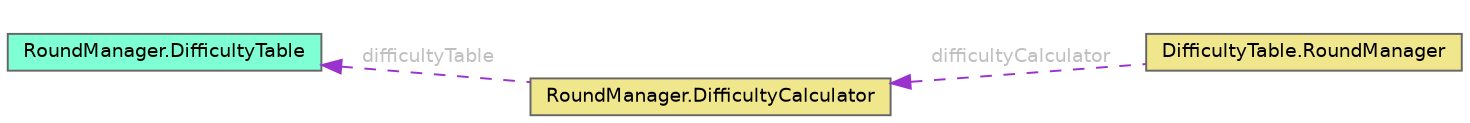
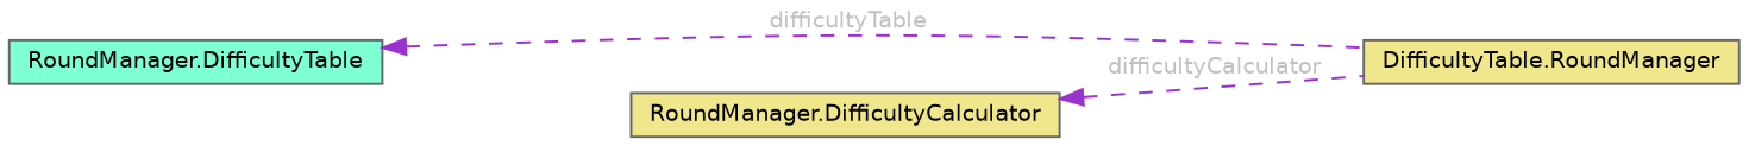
  digraph {
    rankdir=LR
    node [color=gray40 fillcolor=khaki fontname=Helvetica fontsize=10 shape=box style=filled]
    edge [color=darkorchid3 dir=back fontcolor=grey fontname=Helvetica fontsize=10 labelfontname=Helvetica labelfontsize=10 style=dashed]
    n1 [fontcolor=black height=0.2 label="DifficultyTable.RoundManager" width=0.4]
    n2 [height=0.2 label="RoundManager.DifficultyCalculator" width=0.4]
    n3 [fillcolor=aquamarine height=0.2 label="RoundManager.DifficultyTable" width=0.4]
    n2 -> n1 [label=" difficultyCalculator"]
-   n3 -> n2 [label=" difficultyTable"]
+   n3 -> n1 [label=" difficultyTable"]
  }
